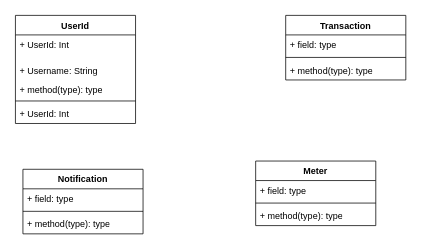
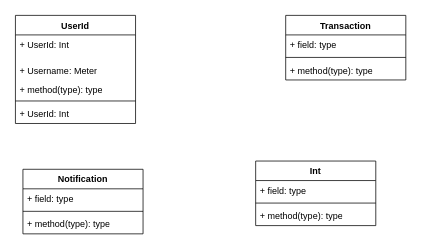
  <mxCell id="0" />
  <mxCell id="1" parent="0" />
  <mxCell id="2" value="UserId" style="swimlane;fontStyle=1;align=center;verticalAlign=top;childLayout=stackLayout;horizontal=1;startSize=26;horizontalStack=0;resizeParent=1;resizeParentMax=0;resizeLast=0;collapsible=1;marginBottom=0;whiteSpace=wrap;html=1;" vertex="1" parent="1"><mxGeometry x="20" y="20" width="160" height="144" as="geometry" /></mxCell>
  <mxCell id="3" value="+ UserId: Int" style="text;strokeColor=none;fillColor=none;align=left;verticalAlign=top;spacingLeft=4;spacingRight=4;overflow=hidden;rotatable=0;points=[[0,0.5],[1,0.5]];portConstraint=eastwest;whiteSpace=wrap;html=1;" vertex="1" parent="2"><mxGeometry y="26" width="160" height="34" as="geometry" /></mxCell>
- <mxCell id="4" value="+ Username: String" style="text;strokeColor=none;fillColor=none;align=left;verticalAlign=top;spacingLeft=4;spacingRight=4;overflow=hidden;rotatable=0;points=[[0,0.5],[1,0.5]];portConstraint=eastwest;whiteSpace=wrap;html=1;" vertex="1" parent="2"><mxGeometry y="60" width="160" height="26" as="geometry" /></mxCell>
+ <mxCell id="4" value="+ Username: Meter" style="text;strokeColor=none;fillColor=none;align=left;verticalAlign=top;spacingLeft=4;spacingRight=4;overflow=hidden;rotatable=0;points=[[0,0.5],[1,0.5]];portConstraint=eastwest;whiteSpace=wrap;html=1;" vertex="1" parent="2"><mxGeometry y="60" width="160" height="26" as="geometry" /></mxCell>
  <mxCell id="5" value="+ method(type): type" style="text;strokeColor=none;fillColor=none;align=left;verticalAlign=top;spacingLeft=4;spacingRight=4;overflow=hidden;rotatable=0;points=[[0,0.5],[1,0.5]];portConstraint=eastwest;whiteSpace=wrap;html=1;" vertex="1" parent="2"><mxGeometry y="86" width="160" height="24" as="geometry" /></mxCell>
  <mxCell id="6" value="" style="line;strokeWidth=1;fillColor=none;align=left;verticalAlign=middle;spacingTop=-1;spacingLeft=3;spacingRight=3;rotatable=0;labelPosition=right;points=[];portConstraint=eastwest;strokeColor=inherit;" vertex="1" parent="2"><mxGeometry y="110" width="160" height="8" as="geometry" /></mxCell>
  <mxCell id="7" value="+ UserId: Int" style="text;strokeColor=none;fillColor=none;align=left;verticalAlign=top;spacingLeft=4;spacingRight=4;overflow=hidden;rotatable=0;points=[[0,0.5],[1,0.5]];portConstraint=eastwest;whiteSpace=wrap;html=1;" vertex="1" parent="2"><mxGeometry y="118" width="160" height="26" as="geometry" /></mxCell>
  <mxCell id="8" value="Transaction" style="swimlane;fontStyle=1;align=center;verticalAlign=top;childLayout=stackLayout;horizontal=1;startSize=26;horizontalStack=0;resizeParent=1;resizeParentMax=0;resizeLast=0;collapsible=1;marginBottom=0;whiteSpace=wrap;html=1;" vertex="1" parent="1"><mxGeometry x="380" y="20" width="160" height="86" as="geometry" /></mxCell>
  <mxCell id="9" value="+ field: type" style="text;strokeColor=none;fillColor=none;align=left;verticalAlign=top;spacingLeft=4;spacingRight=4;overflow=hidden;rotatable=0;points=[[0,0.5],[1,0.5]];portConstraint=eastwest;whiteSpace=wrap;html=1;" vertex="1" parent="8"><mxGeometry y="26" width="160" height="26" as="geometry" /></mxCell>
  <mxCell id="10" value="" style="line;strokeWidth=1;fillColor=none;align=left;verticalAlign=middle;spacingTop=-1;spacingLeft=3;spacingRight=3;rotatable=0;labelPosition=right;points=[];portConstraint=eastwest;strokeColor=inherit;" vertex="1" parent="8"><mxGeometry y="52" width="160" height="8" as="geometry" /></mxCell>
  <mxCell id="11" value="+ method(type): type" style="text;strokeColor=none;fillColor=none;align=left;verticalAlign=top;spacingLeft=4;spacingRight=4;overflow=hidden;rotatable=0;points=[[0,0.5],[1,0.5]];portConstraint=eastwest;whiteSpace=wrap;html=1;" vertex="1" parent="8"><mxGeometry y="60" width="160" height="26" as="geometry" /></mxCell>
- <mxCell id="12" value="Meter" style="swimlane;fontStyle=1;align=center;verticalAlign=top;childLayout=stackLayout;horizontal=1;startSize=26;horizontalStack=0;resizeParent=1;resizeParentMax=0;resizeLast=0;collapsible=1;marginBottom=0;whiteSpace=wrap;html=1;" vertex="1" parent="1"><mxGeometry x="340" y="214" width="160" height="86" as="geometry" /></mxCell>
+ <mxCell id="12" value="Int" style="swimlane;fontStyle=1;align=center;verticalAlign=top;childLayout=stackLayout;horizontal=1;startSize=26;horizontalStack=0;resizeParent=1;resizeParentMax=0;resizeLast=0;collapsible=1;marginBottom=0;whiteSpace=wrap;html=1;" vertex="1" parent="1"><mxGeometry x="340" y="214" width="160" height="86" as="geometry" /></mxCell>
  <mxCell id="13" value="+ field: type" style="text;strokeColor=none;fillColor=none;align=left;verticalAlign=top;spacingLeft=4;spacingRight=4;overflow=hidden;rotatable=0;points=[[0,0.5],[1,0.5]];portConstraint=eastwest;whiteSpace=wrap;html=1;" vertex="1" parent="12"><mxGeometry y="26" width="160" height="26" as="geometry" /></mxCell>
  <mxCell id="14" value="" style="line;strokeWidth=1;fillColor=none;align=left;verticalAlign=middle;spacingTop=-1;spacingLeft=3;spacingRight=3;rotatable=0;labelPosition=right;points=[];portConstraint=eastwest;strokeColor=inherit;" vertex="1" parent="12"><mxGeometry y="52" width="160" height="8" as="geometry" /></mxCell>
  <mxCell id="15" value="+ method(type): type" style="text;strokeColor=none;fillColor=none;align=left;verticalAlign=top;spacingLeft=4;spacingRight=4;overflow=hidden;rotatable=0;points=[[0,0.5],[1,0.5]];portConstraint=eastwest;whiteSpace=wrap;html=1;" vertex="1" parent="12"><mxGeometry y="60" width="160" height="26" as="geometry" /></mxCell>
  <mxCell id="16" value="Notification&lt;div&gt;&lt;br&gt;&lt;/div&gt;" style="swimlane;fontStyle=1;align=center;verticalAlign=top;childLayout=stackLayout;horizontal=1;startSize=26;horizontalStack=0;resizeParent=1;resizeParentMax=0;resizeLast=0;collapsible=1;marginBottom=0;whiteSpace=wrap;html=1;" vertex="1" parent="1"><mxGeometry x="30" y="225" width="160" height="86" as="geometry" /></mxCell>
  <mxCell id="17" value="+ field: type" style="text;strokeColor=none;fillColor=none;align=left;verticalAlign=top;spacingLeft=4;spacingRight=4;overflow=hidden;rotatable=0;points=[[0,0.5],[1,0.5]];portConstraint=eastwest;whiteSpace=wrap;html=1;" vertex="1" parent="16"><mxGeometry y="26" width="160" height="26" as="geometry" /></mxCell>
  <mxCell id="18" value="" style="line;strokeWidth=1;fillColor=none;align=left;verticalAlign=middle;spacingTop=-1;spacingLeft=3;spacingRight=3;rotatable=0;labelPosition=right;points=[];portConstraint=eastwest;strokeColor=inherit;" vertex="1" parent="16"><mxGeometry y="52" width="160" height="8" as="geometry" /></mxCell>
  <mxCell id="19" value="+ method(type): type" style="text;strokeColor=none;fillColor=none;align=left;verticalAlign=top;spacingLeft=4;spacingRight=4;overflow=hidden;rotatable=0;points=[[0,0.5],[1,0.5]];portConstraint=eastwest;whiteSpace=wrap;html=1;" vertex="1" parent="16"><mxGeometry y="60" width="160" height="26" as="geometry" /></mxCell>
